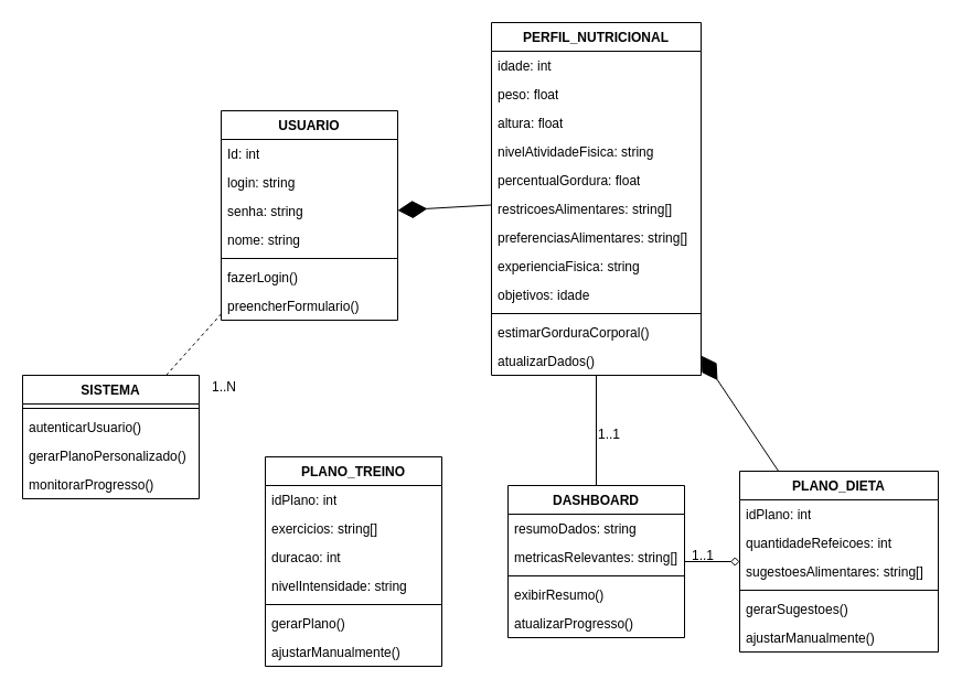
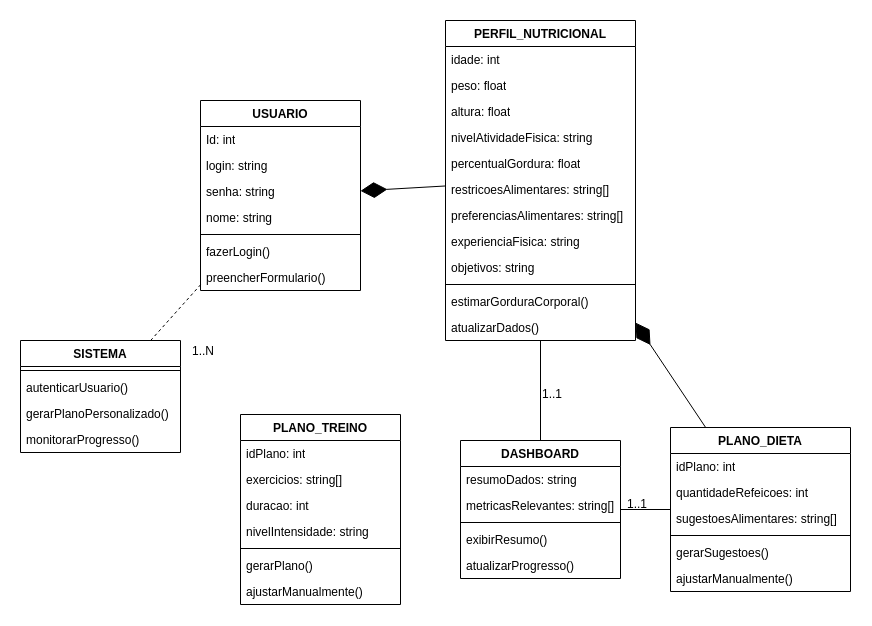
  <mxCell id="0" />
  <mxCell id="1" parent="0" />
  <mxCell id="2" value="USUARIO" style="swimlane;fontStyle=1;align=center;verticalAlign=top;childLayout=stackLayout;horizontal=1;startSize=26;horizontalStack=0;resizeParent=1;resizeParentMax=0;resizeLast=0;collapsible=1;marginBottom=0;whiteSpace=wrap;html=1;" parent="1" vertex="1"><mxGeometry x="200" y="100" width="160" height="190" as="geometry" /></mxCell>
  <mxCell id="3" value="&lt;font&gt;Id: int&lt;/font&gt;" style="text;strokeColor=none;fillColor=none;align=left;verticalAlign=top;spacingLeft=4;spacingRight=4;overflow=hidden;rotatable=0;points=[[0,0.5],[1,0.5]];portConstraint=eastwest;whiteSpace=wrap;html=1;" parent="2" vertex="1"><mxGeometry y="26" width="160" height="26" as="geometry" /></mxCell>
  <mxCell id="4" value="&lt;div&gt;login: string&lt;/div&gt;" style="text;strokeColor=none;fillColor=none;align=left;verticalAlign=top;spacingLeft=4;spacingRight=4;overflow=hidden;rotatable=0;points=[[0,0.5],[1,0.5]];portConstraint=eastwest;whiteSpace=wrap;html=1;" parent="2" vertex="1"><mxGeometry y="52" width="160" height="26" as="geometry" /></mxCell>
  <mxCell id="5" value="&lt;div&gt;senha: string&amp;nbsp;&lt;/div&gt;" style="text;strokeColor=none;fillColor=none;align=left;verticalAlign=top;spacingLeft=4;spacingRight=4;overflow=hidden;rotatable=0;points=[[0,0.5],[1,0.5]];portConstraint=eastwest;whiteSpace=wrap;html=1;" parent="2" vertex="1"><mxGeometry y="78" width="160" height="26" as="geometry" /></mxCell>
  <mxCell id="6" value="&lt;div&gt;&lt;span&gt;nome: string&lt;/span&gt;&lt;/div&gt;" style="text;strokeColor=none;fillColor=none;align=left;verticalAlign=top;spacingLeft=4;spacingRight=4;overflow=hidden;rotatable=0;points=[[0,0.5],[1,0.5]];portConstraint=eastwest;whiteSpace=wrap;html=1;" parent="2" vertex="1"><mxGeometry y="104" width="160" height="26" as="geometry" /></mxCell>
  <mxCell id="7" value="" style="line;strokeWidth=1;fillColor=none;align=left;verticalAlign=middle;spacingTop=-1;spacingLeft=3;spacingRight=3;rotatable=0;labelPosition=right;points=[];portConstraint=eastwest;strokeColor=inherit;" parent="2" vertex="1"><mxGeometry y="130" width="160" height="8" as="geometry" /></mxCell>
  <mxCell id="8" value="&lt;div&gt;fazerLogin()&lt;/div&gt;" style="text;strokeColor=none;fillColor=none;align=left;verticalAlign=top;spacingLeft=4;spacingRight=4;overflow=hidden;rotatable=0;points=[[0,0.5],[1,0.5]];portConstraint=eastwest;whiteSpace=wrap;html=1;" parent="2" vertex="1"><mxGeometry y="138" width="160" height="26" as="geometry" /></mxCell>
  <mxCell id="9" value="&lt;div&gt;preencherFormulario()&lt;/div&gt;" style="text;strokeColor=none;fillColor=none;align=left;verticalAlign=top;spacingLeft=4;spacingRight=4;overflow=hidden;rotatable=0;points=[[0,0.5],[1,0.5]];portConstraint=eastwest;whiteSpace=wrap;html=1;" parent="2" vertex="1"><mxGeometry y="164" width="160" height="26" as="geometry" /></mxCell>
  <mxCell id="10" value="PERFIL_NUTRICIONAL" style="swimlane;fontStyle=1;align=center;verticalAlign=top;childLayout=stackLayout;horizontal=1;startSize=26;horizontalStack=0;resizeParent=1;resizeParentMax=0;resizeLast=0;collapsible=1;marginBottom=0;whiteSpace=wrap;html=1;" parent="1" vertex="1"><mxGeometry x="445" y="20" width="190" height="320" as="geometry" /></mxCell>
  <mxCell id="11" value="&lt;div&gt;idade: int&lt;/div&gt;" style="text;strokeColor=none;fillColor=none;align=left;verticalAlign=top;spacingLeft=4;spacingRight=4;overflow=hidden;rotatable=0;points=[[0,0.5],[1,0.5]];portConstraint=eastwest;whiteSpace=wrap;html=1;" parent="10" vertex="1"><mxGeometry y="26" width="190" height="26" as="geometry" /></mxCell>
  <mxCell id="12" value="&lt;div&gt;peso: float&lt;/div&gt;" style="text;strokeColor=none;fillColor=none;align=left;verticalAlign=top;spacingLeft=4;spacingRight=4;overflow=hidden;rotatable=0;points=[[0,0.5],[1,0.5]];portConstraint=eastwest;whiteSpace=wrap;html=1;" parent="10" vertex="1"><mxGeometry y="52" width="190" height="26" as="geometry" /></mxCell>
  <mxCell id="13" value="&lt;div&gt;altura: float&lt;/div&gt;" style="text;strokeColor=none;fillColor=none;align=left;verticalAlign=top;spacingLeft=4;spacingRight=4;overflow=hidden;rotatable=0;points=[[0,0.5],[1,0.5]];portConstraint=eastwest;whiteSpace=wrap;html=1;" parent="10" vertex="1"><mxGeometry y="78" width="190" height="26" as="geometry" /></mxCell>
  <mxCell id="14" value="&lt;div&gt;nivelAtividadeFisica: string&lt;/div&gt;" style="text;strokeColor=none;fillColor=none;align=left;verticalAlign=top;spacingLeft=4;spacingRight=4;overflow=hidden;rotatable=0;points=[[0,0.5],[1,0.5]];portConstraint=eastwest;whiteSpace=wrap;html=1;" parent="10" vertex="1"><mxGeometry y="104" width="190" height="26" as="geometry" /></mxCell>
  <mxCell id="15" value="&lt;div&gt;percentualGordura: float&lt;/div&gt;" style="text;strokeColor=none;fillColor=none;align=left;verticalAlign=top;spacingLeft=4;spacingRight=4;overflow=hidden;rotatable=0;points=[[0,0.5],[1,0.5]];portConstraint=eastwest;whiteSpace=wrap;html=1;" parent="10" vertex="1"><mxGeometry y="130" width="190" height="26" as="geometry" /></mxCell>
  <mxCell id="16" value="&lt;div&gt;restricoesAlimentares: string[]&amp;nbsp;&lt;/div&gt;" style="text;strokeColor=none;fillColor=none;align=left;verticalAlign=top;spacingLeft=4;spacingRight=4;overflow=hidden;rotatable=0;points=[[0,0.5],[1,0.5]];portConstraint=eastwest;whiteSpace=wrap;html=1;" parent="10" vertex="1"><mxGeometry y="156" width="190" height="26" as="geometry" /></mxCell>
  <mxCell id="17" value="&lt;div&gt;preferenciasAlimentares: string[]&lt;/div&gt;" style="text;strokeColor=none;fillColor=none;align=left;verticalAlign=top;spacingLeft=4;spacingRight=4;overflow=hidden;rotatable=0;points=[[0,0.5],[1,0.5]];portConstraint=eastwest;whiteSpace=wrap;html=1;" parent="10" vertex="1"><mxGeometry y="182" width="190" height="26" as="geometry" /></mxCell>
  <mxCell id="18" value="&lt;div&gt;experienciaFisica: string&lt;/div&gt;" style="text;strokeColor=none;fillColor=none;align=left;verticalAlign=top;spacingLeft=4;spacingRight=4;overflow=hidden;rotatable=0;points=[[0,0.5],[1,0.5]];portConstraint=eastwest;whiteSpace=wrap;html=1;" parent="10" vertex="1"><mxGeometry y="208" width="190" height="26" as="geometry" /></mxCell>
- <mxCell id="19" value="&lt;div&gt;objetivos: idade&lt;/div&gt;" style="text;strokeColor=none;fillColor=none;align=left;verticalAlign=top;spacingLeft=4;spacingRight=4;overflow=hidden;rotatable=0;points=[[0,0.5],[1,0.5]];portConstraint=eastwest;whiteSpace=wrap;html=1;" parent="10" vertex="1"><mxGeometry y="234" width="190" height="26" as="geometry" /></mxCell>
+ <mxCell id="19" value="&lt;div&gt;objetivos: string&lt;/div&gt;" style="text;strokeColor=none;fillColor=none;align=left;verticalAlign=top;spacingLeft=4;spacingRight=4;overflow=hidden;rotatable=0;points=[[0,0.5],[1,0.5]];portConstraint=eastwest;whiteSpace=wrap;html=1;" parent="10" vertex="1"><mxGeometry y="234" width="190" height="26" as="geometry" /></mxCell>
  <mxCell id="20" value="" style="line;strokeWidth=1;fillColor=none;align=left;verticalAlign=middle;spacingTop=-1;spacingLeft=3;spacingRight=3;rotatable=0;labelPosition=right;points=[];portConstraint=eastwest;strokeColor=inherit;" parent="10" vertex="1"><mxGeometry y="260" width="190" height="8" as="geometry" /></mxCell>
  <mxCell id="21" value="&lt;div&gt;estimarGorduraCorporal()&lt;/div&gt;" style="text;strokeColor=none;fillColor=none;align=left;verticalAlign=top;spacingLeft=4;spacingRight=4;overflow=hidden;rotatable=0;points=[[0,0.5],[1,0.5]];portConstraint=eastwest;whiteSpace=wrap;html=1;" parent="10" vertex="1"><mxGeometry y="268" width="190" height="26" as="geometry" /></mxCell>
  <mxCell id="22" value="&lt;div&gt;atualizarDados()&lt;/div&gt;" style="text;strokeColor=none;fillColor=none;align=left;verticalAlign=top;spacingLeft=4;spacingRight=4;overflow=hidden;rotatable=0;points=[[0,0.5],[1,0.5]];portConstraint=eastwest;whiteSpace=wrap;html=1;" parent="10" vertex="1"><mxGeometry y="294" width="190" height="26" as="geometry" /></mxCell>
  <mxCell id="23" value="PLANO_DIETA" style="swimlane;fontStyle=1;align=center;verticalAlign=top;childLayout=stackLayout;horizontal=1;startSize=26;horizontalStack=0;resizeParent=1;resizeParentMax=0;resizeLast=0;collapsible=1;marginBottom=0;whiteSpace=wrap;html=1;" parent="1" vertex="1"><mxGeometry x="670" y="427" width="180" height="164" as="geometry" /></mxCell>
  <mxCell id="24" value="&lt;div&gt;idPlano: int&lt;/div&gt;" style="text;strokeColor=none;fillColor=none;align=left;verticalAlign=top;spacingLeft=4;spacingRight=4;overflow=hidden;rotatable=0;points=[[0,0.5],[1,0.5]];portConstraint=eastwest;whiteSpace=wrap;html=1;" parent="23" vertex="1"><mxGeometry y="26" width="180" height="26" as="geometry" /></mxCell>
  <mxCell id="25" value="&lt;div&gt;quantidadeRefeicoes: int&lt;/div&gt;" style="text;strokeColor=none;fillColor=none;align=left;verticalAlign=top;spacingLeft=4;spacingRight=4;overflow=hidden;rotatable=0;points=[[0,0.5],[1,0.5]];portConstraint=eastwest;whiteSpace=wrap;html=1;" parent="23" vertex="1"><mxGeometry y="52" width="180" height="26" as="geometry" /></mxCell>
  <mxCell id="26" value="&lt;div&gt;sugestoesAlimentares: string[]&lt;/div&gt;" style="text;strokeColor=none;fillColor=none;align=left;verticalAlign=top;spacingLeft=4;spacingRight=4;overflow=hidden;rotatable=0;points=[[0,0.5],[1,0.5]];portConstraint=eastwest;whiteSpace=wrap;html=1;" parent="23" vertex="1"><mxGeometry y="78" width="180" height="26" as="geometry" /></mxCell>
  <mxCell id="27" value="" style="line;strokeWidth=1;fillColor=none;align=left;verticalAlign=middle;spacingTop=-1;spacingLeft=3;spacingRight=3;rotatable=0;labelPosition=right;points=[];portConstraint=eastwest;strokeColor=inherit;" parent="23" vertex="1"><mxGeometry y="104" width="180" height="8" as="geometry" /></mxCell>
  <mxCell id="28" value="&lt;div&gt;gerarSugestoes()&lt;/div&gt;" style="text;strokeColor=none;fillColor=none;align=left;verticalAlign=top;spacingLeft=4;spacingRight=4;overflow=hidden;rotatable=0;points=[[0,0.5],[1,0.5]];portConstraint=eastwest;whiteSpace=wrap;html=1;" parent="23" vertex="1"><mxGeometry y="112" width="180" height="26" as="geometry" /></mxCell>
  <mxCell id="29" value="&lt;div&gt;ajustarManualmente()&lt;/div&gt;" style="text;strokeColor=none;fillColor=none;align=left;verticalAlign=top;spacingLeft=4;spacingRight=4;overflow=hidden;rotatable=0;points=[[0,0.5],[1,0.5]];portConstraint=eastwest;whiteSpace=wrap;html=1;" parent="23" vertex="1"><mxGeometry y="138" width="180" height="26" as="geometry" /></mxCell>
  <mxCell id="30" value="SISTEMA" style="swimlane;fontStyle=1;align=center;verticalAlign=top;childLayout=stackLayout;horizontal=1;startSize=26;horizontalStack=0;resizeParent=1;resizeParentMax=0;resizeLast=0;collapsible=1;marginBottom=0;whiteSpace=wrap;html=1;" parent="1" vertex="1"><mxGeometry x="20" y="340" width="160" height="112" as="geometry" /></mxCell>
  <mxCell id="31" value="" style="line;strokeWidth=1;fillColor=none;align=left;verticalAlign=middle;spacingTop=-1;spacingLeft=3;spacingRight=3;rotatable=0;labelPosition=right;points=[];portConstraint=eastwest;strokeColor=inherit;" parent="30" vertex="1"><mxGeometry y="26" width="160" height="8" as="geometry" /></mxCell>
  <mxCell id="32" value="&lt;div&gt;autenticarUsuario()&lt;/div&gt;" style="text;strokeColor=none;fillColor=none;align=left;verticalAlign=top;spacingLeft=4;spacingRight=4;overflow=hidden;rotatable=0;points=[[0,0.5],[1,0.5]];portConstraint=eastwest;whiteSpace=wrap;html=1;" parent="30" vertex="1"><mxGeometry y="34" width="160" height="26" as="geometry" /></mxCell>
  <mxCell id="33" value="&lt;div&gt;gerarPlanoPersonalizado()&lt;/div&gt;" style="text;strokeColor=none;fillColor=none;align=left;verticalAlign=top;spacingLeft=4;spacingRight=4;overflow=hidden;rotatable=0;points=[[0,0.5],[1,0.5]];portConstraint=eastwest;whiteSpace=wrap;html=1;" parent="30" vertex="1"><mxGeometry y="60" width="160" height="26" as="geometry" /></mxCell>
  <mxCell id="34" value="&lt;div&gt;monitorarProgresso()&lt;/div&gt;" style="text;strokeColor=none;fillColor=none;align=left;verticalAlign=top;spacingLeft=4;spacingRight=4;overflow=hidden;rotatable=0;points=[[0,0.5],[1,0.5]];portConstraint=eastwest;whiteSpace=wrap;html=1;" parent="30" vertex="1"><mxGeometry y="86" width="160" height="26" as="geometry" /></mxCell>
  <mxCell id="35" value="DASHBOARD" style="swimlane;fontStyle=1;align=center;verticalAlign=top;childLayout=stackLayout;horizontal=1;startSize=26;horizontalStack=0;resizeParent=1;resizeParentMax=0;resizeLast=0;collapsible=1;marginBottom=0;whiteSpace=wrap;html=1;" parent="1" vertex="1"><mxGeometry x="460" y="440" width="160" height="138" as="geometry" /></mxCell>
  <mxCell id="36" value="&lt;div&gt;resumoDados: string&lt;/div&gt;" style="text;strokeColor=none;fillColor=none;align=left;verticalAlign=top;spacingLeft=4;spacingRight=4;overflow=hidden;rotatable=0;points=[[0,0.5],[1,0.5]];portConstraint=eastwest;whiteSpace=wrap;html=1;" parent="35" vertex="1"><mxGeometry y="26" width="160" height="26" as="geometry" /></mxCell>
  <mxCell id="37" value="&lt;div&gt;metricasRelevantes: string[]&lt;/div&gt;" style="text;strokeColor=none;fillColor=none;align=left;verticalAlign=top;spacingLeft=4;spacingRight=4;overflow=hidden;rotatable=0;points=[[0,0.5],[1,0.5]];portConstraint=eastwest;whiteSpace=wrap;html=1;" parent="35" vertex="1"><mxGeometry y="52" width="160" height="26" as="geometry" /></mxCell>
  <mxCell id="38" value="" style="line;strokeWidth=1;fillColor=none;align=left;verticalAlign=middle;spacingTop=-1;spacingLeft=3;spacingRight=3;rotatable=0;labelPosition=right;points=[];portConstraint=eastwest;strokeColor=inherit;" parent="35" vertex="1"><mxGeometry y="78" width="160" height="8" as="geometry" /></mxCell>
  <mxCell id="39" value="&lt;div&gt;exibirResumo()&lt;/div&gt;" style="text;strokeColor=none;fillColor=none;align=left;verticalAlign=top;spacingLeft=4;spacingRight=4;overflow=hidden;rotatable=0;points=[[0,0.5],[1,0.5]];portConstraint=eastwest;whiteSpace=wrap;html=1;" parent="35" vertex="1"><mxGeometry y="86" width="160" height="26" as="geometry" /></mxCell>
  <mxCell id="40" value="&lt;div&gt;atualizarProgresso()&lt;/div&gt;" style="text;strokeColor=none;fillColor=none;align=left;verticalAlign=top;spacingLeft=4;spacingRight=4;overflow=hidden;rotatable=0;points=[[0,0.5],[1,0.5]];portConstraint=eastwest;whiteSpace=wrap;html=1;" parent="35" vertex="1"><mxGeometry y="112" width="160" height="26" as="geometry" /></mxCell>
  <mxCell id="41" value="PLANO_TREINO" style="swimlane;fontStyle=1;align=center;verticalAlign=top;childLayout=stackLayout;horizontal=1;startSize=26;horizontalStack=0;resizeParent=1;resizeParentMax=0;resizeLast=0;collapsible=1;marginBottom=0;whiteSpace=wrap;html=1;" parent="1" vertex="1"><mxGeometry x="240" y="414" width="160" height="190" as="geometry" /></mxCell>
  <mxCell id="42" value="&lt;div&gt;idPlano: int&lt;/div&gt;" style="text;strokeColor=none;fillColor=none;align=left;verticalAlign=top;spacingLeft=4;spacingRight=4;overflow=hidden;rotatable=0;points=[[0,0.5],[1,0.5]];portConstraint=eastwest;whiteSpace=wrap;html=1;" parent="41" vertex="1"><mxGeometry y="26" width="160" height="26" as="geometry" /></mxCell>
  <mxCell id="43" value="&lt;div&gt;exercicios: string[]&lt;/div&gt;" style="text;strokeColor=none;fillColor=none;align=left;verticalAlign=top;spacingLeft=4;spacingRight=4;overflow=hidden;rotatable=0;points=[[0,0.5],[1,0.5]];portConstraint=eastwest;whiteSpace=wrap;html=1;" parent="41" vertex="1"><mxGeometry y="52" width="160" height="26" as="geometry" /></mxCell>
  <mxCell id="44" value="&lt;div&gt;duracao: int&lt;/div&gt;" style="text;strokeColor=none;fillColor=none;align=left;verticalAlign=top;spacingLeft=4;spacingRight=4;overflow=hidden;rotatable=0;points=[[0,0.5],[1,0.5]];portConstraint=eastwest;whiteSpace=wrap;html=1;" parent="41" vertex="1"><mxGeometry y="78" width="160" height="26" as="geometry" /></mxCell>
  <mxCell id="45" value="&lt;div&gt;nivelIntensidade: string&lt;/div&gt;" style="text;strokeColor=none;fillColor=none;align=left;verticalAlign=top;spacingLeft=4;spacingRight=4;overflow=hidden;rotatable=0;points=[[0,0.5],[1,0.5]];portConstraint=eastwest;whiteSpace=wrap;html=1;" parent="41" vertex="1"><mxGeometry y="104" width="160" height="26" as="geometry" /></mxCell>
  <mxCell id="46" value="" style="line;strokeWidth=1;fillColor=none;align=left;verticalAlign=middle;spacingTop=-1;spacingLeft=3;spacingRight=3;rotatable=0;labelPosition=right;points=[];portConstraint=eastwest;strokeColor=inherit;" parent="41" vertex="1"><mxGeometry y="130" width="160" height="8" as="geometry" /></mxCell>
  <mxCell id="47" value="&lt;div&gt;gerarPlano()&lt;/div&gt;" style="text;strokeColor=none;fillColor=none;align=left;verticalAlign=top;spacingLeft=4;spacingRight=4;overflow=hidden;rotatable=0;points=[[0,0.5],[1,0.5]];portConstraint=eastwest;whiteSpace=wrap;html=1;" parent="41" vertex="1"><mxGeometry y="138" width="160" height="26" as="geometry" /></mxCell>
  <mxCell id="48" value="&lt;div&gt;ajustarManualmente()&lt;/div&gt;" style="text;strokeColor=none;fillColor=none;align=left;verticalAlign=top;spacingLeft=4;spacingRight=4;overflow=hidden;rotatable=0;points=[[0,0.5],[1,0.5]];portConstraint=eastwest;whiteSpace=wrap;html=1;" parent="41" vertex="1"><mxGeometry y="164" width="160" height="26" as="geometry" /></mxCell>
- <mxCell id="49" value="" style="endArrow=diamond;html=1;rounded=0;align=center;verticalAlign=top;endFill=0;labelBackgroundColor=none;" parent="1" source="35" target="23" edge="1"><mxGeometry relative="1" as="geometry"><mxPoint x="530" y="720" as="sourcePoint" /><mxPoint x="420" y="624" as="targetPoint" /></mxGeometry></mxCell>
+ <mxCell id="49" value="" style="endArrow=none;html=1;rounded=0;align=center;verticalAlign=top;endFill=0;labelBackgroundColor=none;" parent="1" source="35" target="23" edge="1"><mxGeometry relative="1" as="geometry"><mxPoint x="530" y="720" as="sourcePoint" /><mxPoint x="420" y="624" as="targetPoint" /></mxGeometry></mxCell>
  <mxCell id="50" value="" style="resizable=0;html=1;align=left;verticalAlign=bottom;labelBackgroundColor=none;" parent="49" connectable="0" vertex="1"><mxGeometry x="-1" relative="1" as="geometry" /></mxCell>
  <mxCell id="51" value="1..1" style="resizable=0;html=1;align=left;verticalAlign=top;labelBackgroundColor=none;" parent="49" connectable="0" vertex="1"><mxGeometry x="-1" relative="1" as="geometry"><mxPoint x="-80" y="-129" as="offset" /></mxGeometry></mxCell>
  <mxCell id="52" value="" style="resizable=0;html=1;align=right;verticalAlign=bottom;labelBackgroundColor=none;" parent="49" connectable="0" vertex="1"><mxGeometry x="1" relative="1" as="geometry" /></mxCell>
  <mxCell id="53" value="" style="endArrow=none;html=1;rounded=0;align=center;verticalAlign=top;endFill=0;labelBackgroundColor=none;" parent="1" source="35" target="10" edge="1"><mxGeometry relative="1" as="geometry"><mxPoint x="530" y="720" as="sourcePoint" /><mxPoint x="420" y="624" as="targetPoint" /></mxGeometry></mxCell>
  <mxCell id="54" value="" style="resizable=0;html=1;align=left;verticalAlign=bottom;labelBackgroundColor=none;" parent="53" connectable="0" vertex="1"><mxGeometry x="-1" relative="1" as="geometry" /></mxCell>
  <mxCell id="55" value="1..1" style="resizable=0;html=1;align=left;verticalAlign=top;labelBackgroundColor=none;" parent="53" connectable="0" vertex="1"><mxGeometry x="-1" relative="1" as="geometry"><mxPoint x="85" y="50" as="offset" /></mxGeometry></mxCell>
  <mxCell id="56" value="" style="resizable=0;html=1;align=right;verticalAlign=bottom;labelBackgroundColor=none;" parent="53" connectable="0" vertex="1"><mxGeometry x="1" relative="1" as="geometry" /></mxCell>
  <mxCell id="57" value="" style="endArrow=none;html=1;rounded=0;align=center;verticalAlign=top;endFill=0;labelBackgroundColor=none;dashed=1;" parent="1" source="30" target="2" edge="1"><mxGeometry relative="1" as="geometry"><mxPoint x="350" y="255" as="sourcePoint" /><mxPoint x="510" y="214" as="targetPoint" /></mxGeometry></mxCell>
  <mxCell id="58" value="" style="resizable=0;html=1;align=left;verticalAlign=bottom;labelBackgroundColor=none;" parent="57" connectable="0" vertex="1"><mxGeometry x="-1" relative="1" as="geometry" /></mxCell>
  <mxCell id="59" value="1..N" style="resizable=0;html=1;align=left;verticalAlign=top;labelBackgroundColor=none;" parent="57" connectable="0" vertex="1"><mxGeometry x="-1" relative="1" as="geometry"><mxPoint x="40" y="-3" as="offset" /></mxGeometry></mxCell>
  <mxCell id="60" value="" style="resizable=0;html=1;align=right;verticalAlign=bottom;labelBackgroundColor=none;" parent="57" connectable="0" vertex="1"><mxGeometry x="1" relative="1" as="geometry" /></mxCell>
  <mxCell id="61" value="" style="endArrow=diamondThin;endFill=1;endSize=24;html=1;" edge="1" parent="1" source="10" target="2"><mxGeometry width="160" relative="1" as="geometry"><mxPoint x="220" y="70" as="sourcePoint" /><mxPoint x="380" y="70" as="targetPoint" /></mxGeometry></mxCell>
  <mxCell id="62" value="" style="endArrow=diamondThin;endFill=1;endSize=24;html=1;" edge="1" parent="1" source="23" target="10"><mxGeometry width="160" relative="1" as="geometry"><mxPoint x="394" y="424" as="sourcePoint" /><mxPoint x="455" y="332" as="targetPoint" /></mxGeometry></mxCell>
